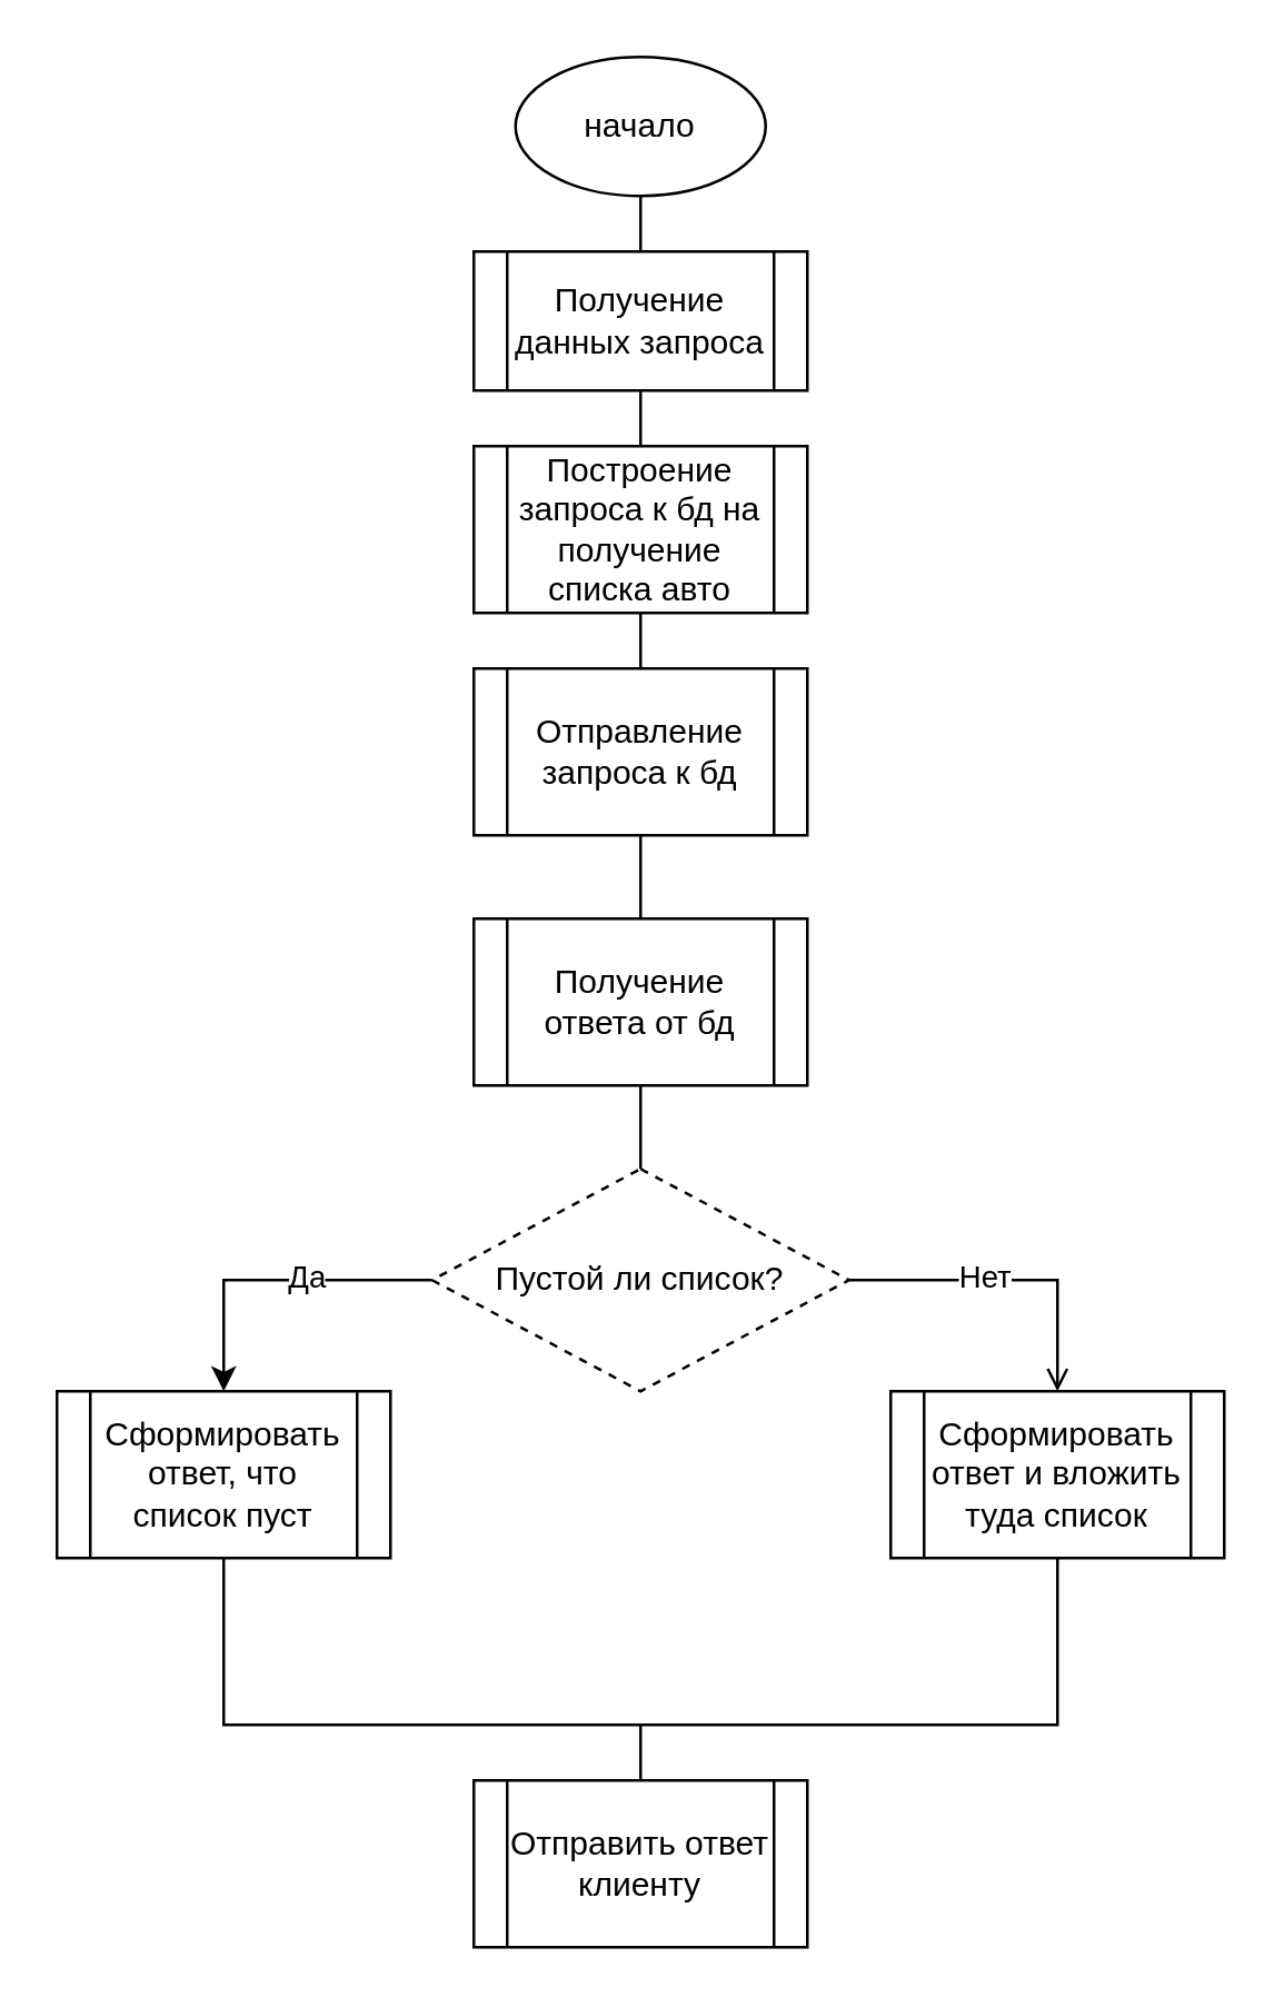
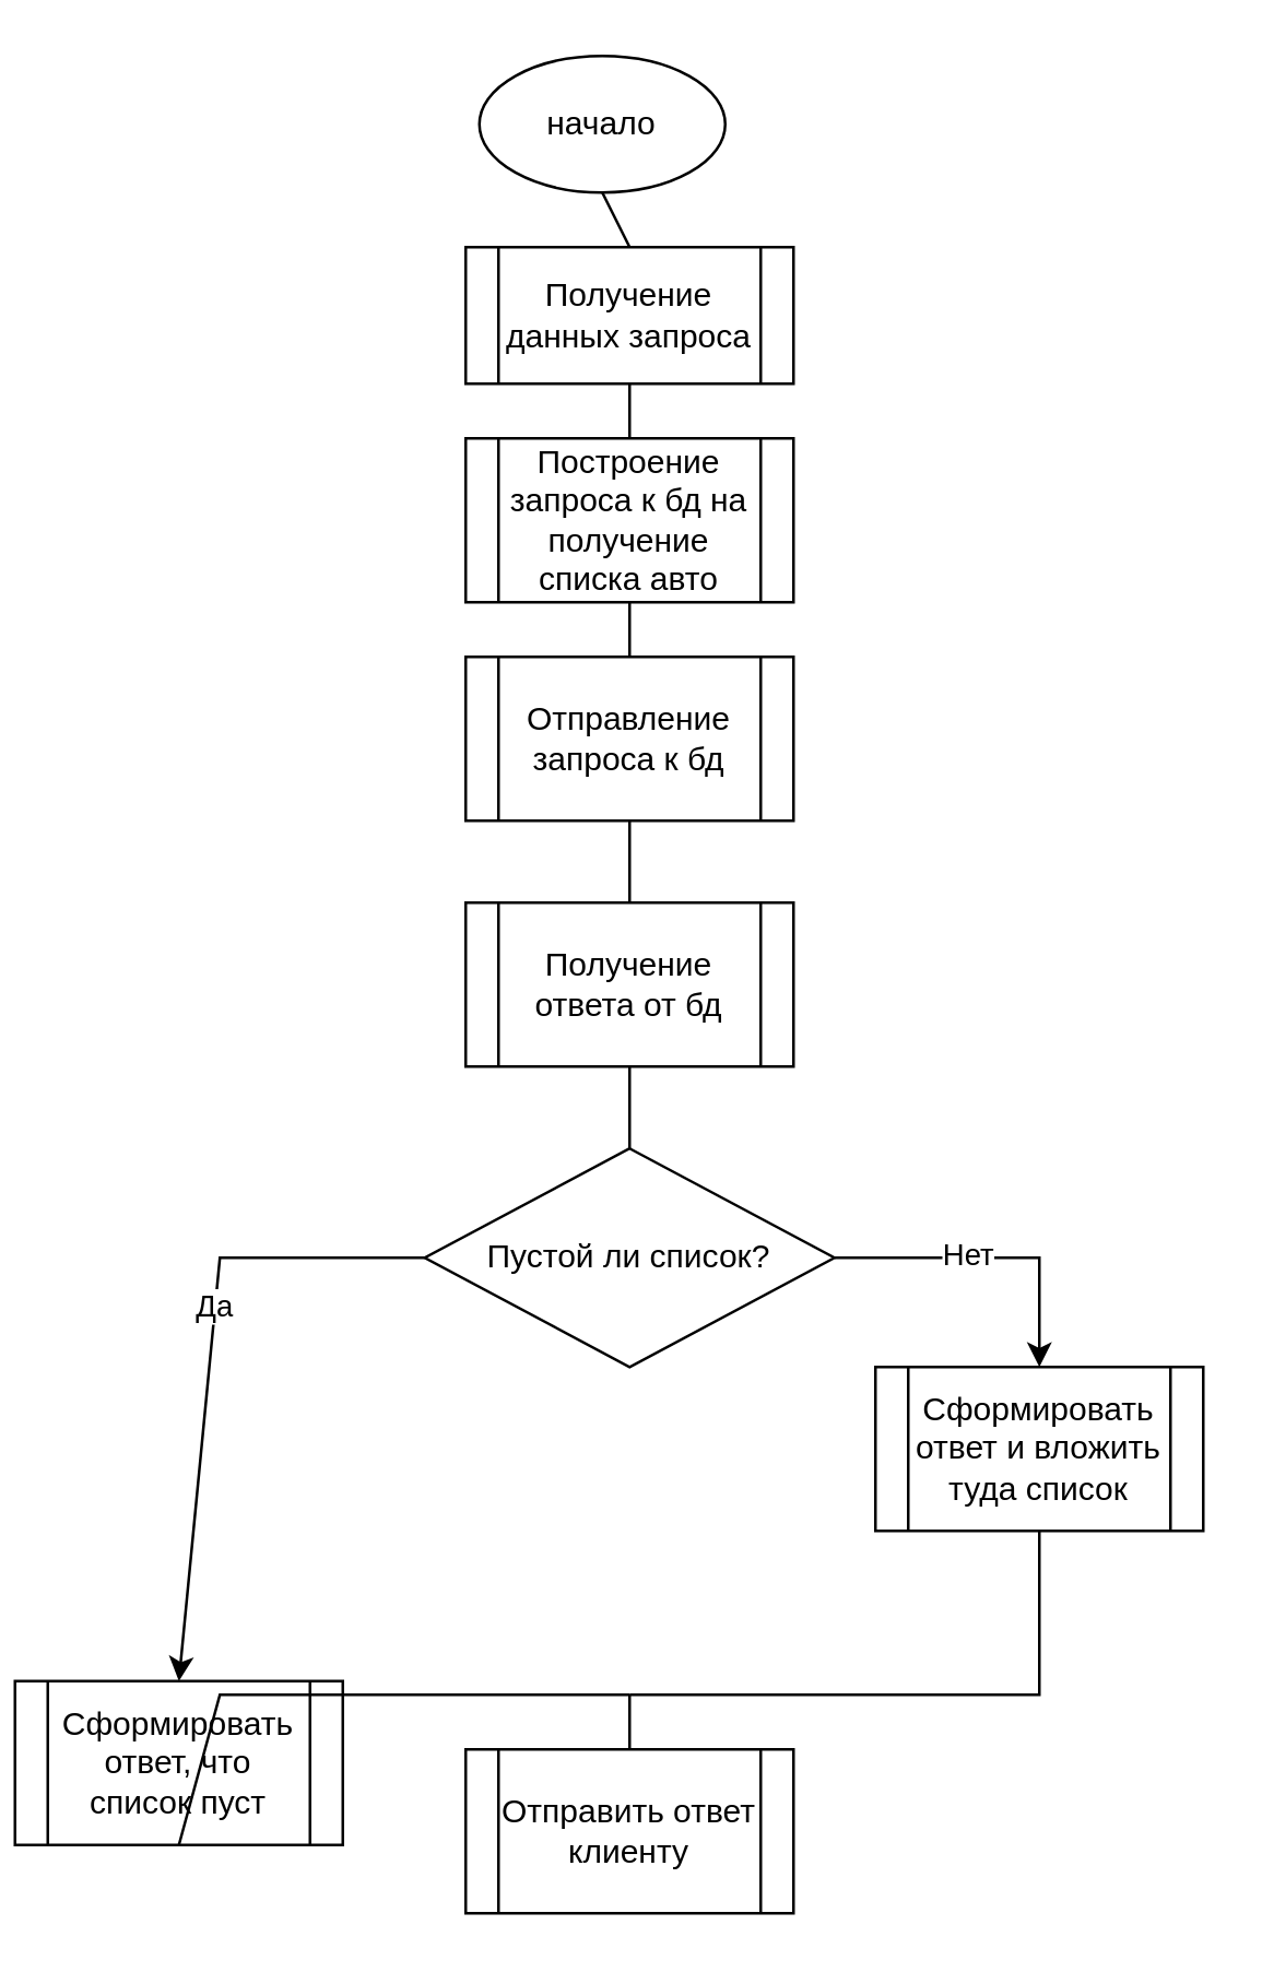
  <mxCell id="0" />
  <mxCell id="1" parent="0" />
- <mxCell id="2" value="начало" style="ellipse;whiteSpace=wrap;html=1;" vertex="1" parent="1"><mxGeometry x="185" width="90" height="50" as="geometry" y="20" /></mxCell>
+ <mxCell id="2" value="начало" style="ellipse;whiteSpace=wrap;html=1;" vertex="1" parent="1"><mxGeometry x="175" y="20" width="90" height="50" as="geometry" /></mxCell>
  <mxCell id="3" value="" style="endArrow=none;html=1;rounded=0;exitX=0.5;exitY=1;exitDx=0;exitDy=0;entryX=0.5;entryY=0;entryDx=0;entryDy=0;" edge="1" parent="1" source="2" target="4"><mxGeometry width="50" height="50" relative="1" as="geometry"><mxPoint x="325" y="120" as="sourcePoint" /><mxPoint x="230" y="100" as="targetPoint" /></mxGeometry></mxCell>
  <mxCell id="4" value="Получение данных запроса" style="shape=process;whiteSpace=wrap;html=1;backgroundOutline=1;" vertex="1" parent="1"><mxGeometry x="170" y="90" width="120" height="50" as="geometry" /></mxCell>
  <mxCell id="5" value="Построение запроса к бд на получение списка авто" style="shape=process;whiteSpace=wrap;html=1;backgroundOutline=1;" vertex="1" parent="1"><mxGeometry x="170" y="160" width="120" height="60" as="geometry" /></mxCell>
  <mxCell id="6" value="" style="endArrow=none;html=1;rounded=0;entryX=0.5;entryY=1;entryDx=0;entryDy=0;exitX=0.5;exitY=0;exitDx=0;exitDy=0;" edge="1" parent="1" source="5" target="4"><mxGeometry width="50" height="50" relative="1" as="geometry"><mxPoint x="195" y="230" as="sourcePoint" /><mxPoint x="245" y="180" as="targetPoint" /></mxGeometry></mxCell>
  <mxCell id="7" value="Отправление запроса к бд" style="shape=process;whiteSpace=wrap;html=1;backgroundOutline=1;" vertex="1" parent="1"><mxGeometry x="170" y="240" width="120" height="60" as="geometry" /></mxCell>
  <mxCell id="8" value="Получение ответа от бд" style="shape=process;whiteSpace=wrap;html=1;backgroundOutline=1;" vertex="1" parent="1"><mxGeometry x="170" y="330" width="120" height="60" as="geometry" /></mxCell>
- <mxCell id="9" value="Пустой ли список?" style="rhombus;whiteSpace=wrap;html=1;dashed=1;" vertex="1" parent="1"><mxGeometry x="155" y="420" width="150" height="80" as="geometry" /></mxCell>
- <mxCell id="10" value="Сформировать ответ, что список пуст" style="shape=process;whiteSpace=wrap;html=1;backgroundOutline=1;" vertex="1" parent="1"><mxGeometry x="20" y="500" width="120" height="60" as="geometry" /></mxCell>
+ <mxCell id="9" value="Пустой ли список?" style="rhombus;whiteSpace=wrap;html=1;" vertex="1" parent="1"><mxGeometry x="155" y="420" width="150" height="80" as="geometry" /></mxCell>
+ <mxCell id="10" value="Сформировать ответ, что список пуст" style="shape=process;whiteSpace=wrap;html=1;backgroundOutline=1;" vertex="1" parent="1"><mxGeometry x="5" y="615" width="120" height="60" as="geometry" /></mxCell>
  <mxCell id="11" value="Сформировать ответ и вложить туда список" style="shape=process;whiteSpace=wrap;html=1;backgroundOutline=1;" vertex="1" parent="1"><mxGeometry x="320" y="500" width="120" height="60" as="geometry" /></mxCell>
  <mxCell id="12" value="Отправить ответ клиенту" style="shape=process;whiteSpace=wrap;html=1;backgroundOutline=1;" vertex="1" parent="1"><mxGeometry x="170" y="640" width="120" height="60" as="geometry" /></mxCell>
  <mxCell id="13" value="" style="endArrow=none;html=1;rounded=0;entryX=0.5;entryY=1;entryDx=0;entryDy=0;exitX=0.5;exitY=0;exitDx=0;exitDy=0;" edge="1" parent="1" source="7" target="5"><mxGeometry width="50" height="50" relative="1" as="geometry"><mxPoint x="30" y="290" as="sourcePoint" /><mxPoint x="80" y="240" as="targetPoint" /></mxGeometry></mxCell>
  <mxCell id="14" value="" style="endArrow=none;html=1;rounded=0;entryX=0.5;entryY=1;entryDx=0;entryDy=0;exitX=0.5;exitY=0;exitDx=0;exitDy=0;" edge="1" parent="1" source="8" target="7"><mxGeometry width="50" height="50" relative="1" as="geometry"><mxPoint x="70" y="400" as="sourcePoint" /><mxPoint x="120" y="350" as="targetPoint" /></mxGeometry></mxCell>
  <mxCell id="15" value="" style="endArrow=none;html=1;rounded=0;entryX=0.5;entryY=1;entryDx=0;entryDy=0;exitX=0.5;exitY=0;exitDx=0;exitDy=0;" edge="1" parent="1" source="9" target="8"><mxGeometry width="50" height="50" relative="1" as="geometry"><mxPoint x="-10" y="440" as="sourcePoint" /><mxPoint x="40" y="390" as="targetPoint" /></mxGeometry></mxCell>
  <mxCell id="16" value="" style="endArrow=classic;html=1;rounded=0;exitX=0;exitY=0.5;exitDx=0;exitDy=0;entryX=0.5;entryY=0;entryDx=0;entryDy=0;" edge="1" parent="1" source="9" target="10"><mxGeometry width="50" height="50" relative="1" as="geometry"><mxPoint x="-160" y="510" as="sourcePoint" /><mxPoint x="-110" y="460" as="targetPoint" /><Array as="points"><mxPoint x="80" y="460" /></Array></mxGeometry></mxCell>
  <mxCell id="17" value="Да" style="edgeLabel;html=1;align=center;verticalAlign=middle;resizable=0;points=[];" vertex="1" connectable="0" parent="16"><mxGeometry x="-0.191" y="-2" relative="1" as="geometry"><mxPoint x="1" as="offset" /></mxGeometry></mxCell>
- <mxCell id="18" value="" style="endArrow=open;html=1;rounded=0;exitX=1;exitY=0.5;exitDx=0;exitDy=0;entryX=0.5;entryY=0;entryDx=0;entryDy=0;" edge="1" parent="1" source="9" target="11"><mxGeometry width="50" height="50" relative="1" as="geometry"><mxPoint x="380" y="430" as="sourcePoint" /><mxPoint x="430" y="380" as="targetPoint" /><Array as="points"><mxPoint x="380" y="460" /></Array></mxGeometry></mxCell>
+ <mxCell id="18" value="" style="endArrow=classic;html=1;rounded=0;exitX=1;exitY=0.5;exitDx=0;exitDy=0;entryX=0.5;entryY=0;entryDx=0;entryDy=0;" edge="1" parent="1" source="9" target="11"><mxGeometry width="50" height="50" relative="1" as="geometry"><mxPoint x="380" y="430" as="sourcePoint" /><mxPoint x="430" y="380" as="targetPoint" /><Array as="points"><mxPoint x="380" y="460" /></Array></mxGeometry></mxCell>
  <mxCell id="19" value="Нет&lt;div&gt;&lt;br&gt;&lt;/div&gt;" style="edgeLabel;html=1;align=center;verticalAlign=middle;resizable=0;points=[];" vertex="1" connectable="0" parent="18"><mxGeometry x="-0.162" y="-5" relative="1" as="geometry"><mxPoint as="offset" /></mxGeometry></mxCell>
  <mxCell id="20" value="" style="endArrow=none;html=1;rounded=0;entryX=0.5;entryY=1;entryDx=0;entryDy=0;" edge="1" parent="1" target="10"><mxGeometry width="50" height="50" relative="1" as="geometry"><mxPoint x="230" y="620" as="sourcePoint" /><mxPoint x="90" y="560" as="targetPoint" /><Array as="points"><mxPoint x="80" y="620" /></Array></mxGeometry></mxCell>
  <mxCell id="21" value="" style="endArrow=none;html=1;rounded=0;entryX=0.5;entryY=1;entryDx=0;entryDy=0;" edge="1" parent="1" target="11"><mxGeometry width="50" height="50" relative="1" as="geometry"><mxPoint x="230" y="620" as="sourcePoint" /><mxPoint x="440" y="640" as="targetPoint" /><Array as="points"><mxPoint x="380" y="620" /></Array></mxGeometry></mxCell>
  <mxCell id="22" value="" style="endArrow=none;html=1;rounded=0;exitX=0.5;exitY=0;exitDx=0;exitDy=0;" edge="1" parent="1" source="12"><mxGeometry width="50" height="50" relative="1" as="geometry"><mxPoint x="210" y="670" as="sourcePoint" /><mxPoint x="230" y="620" as="targetPoint" /></mxGeometry></mxCell>
